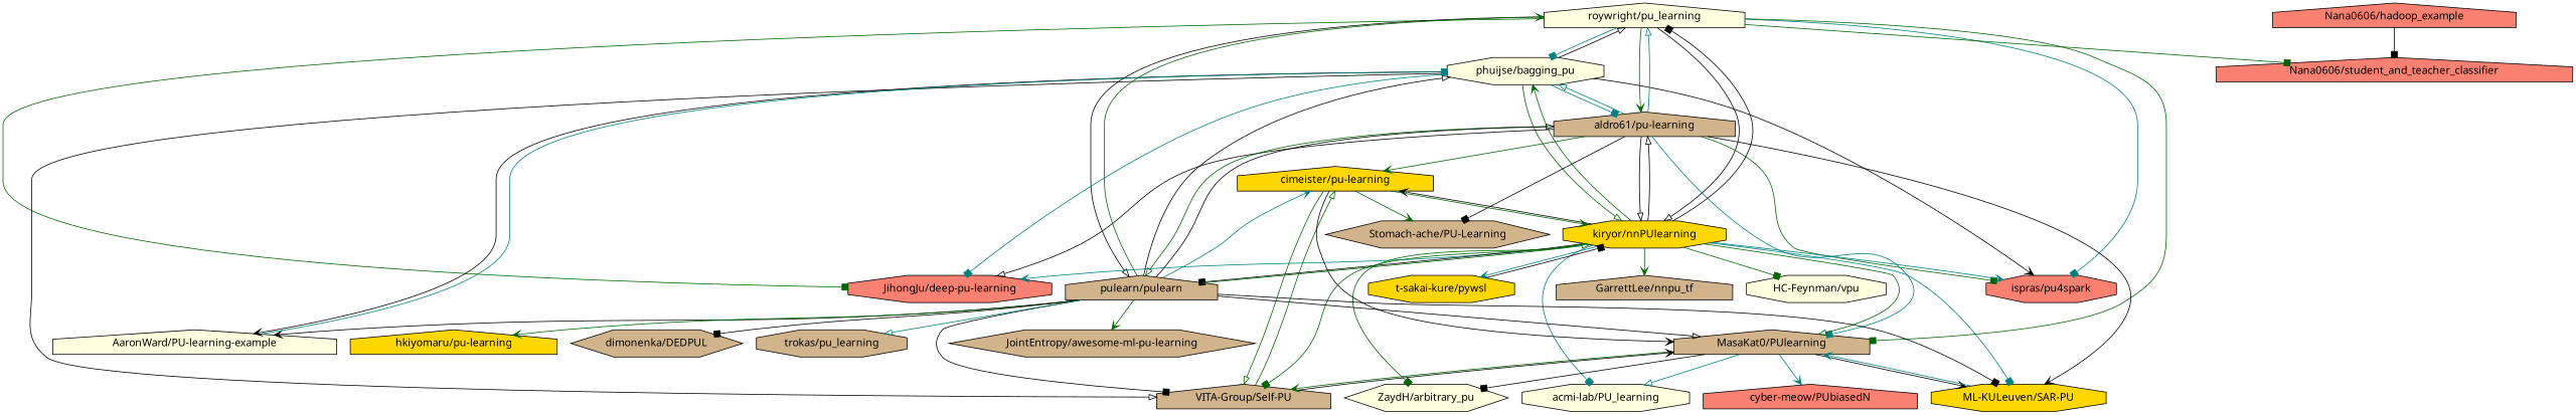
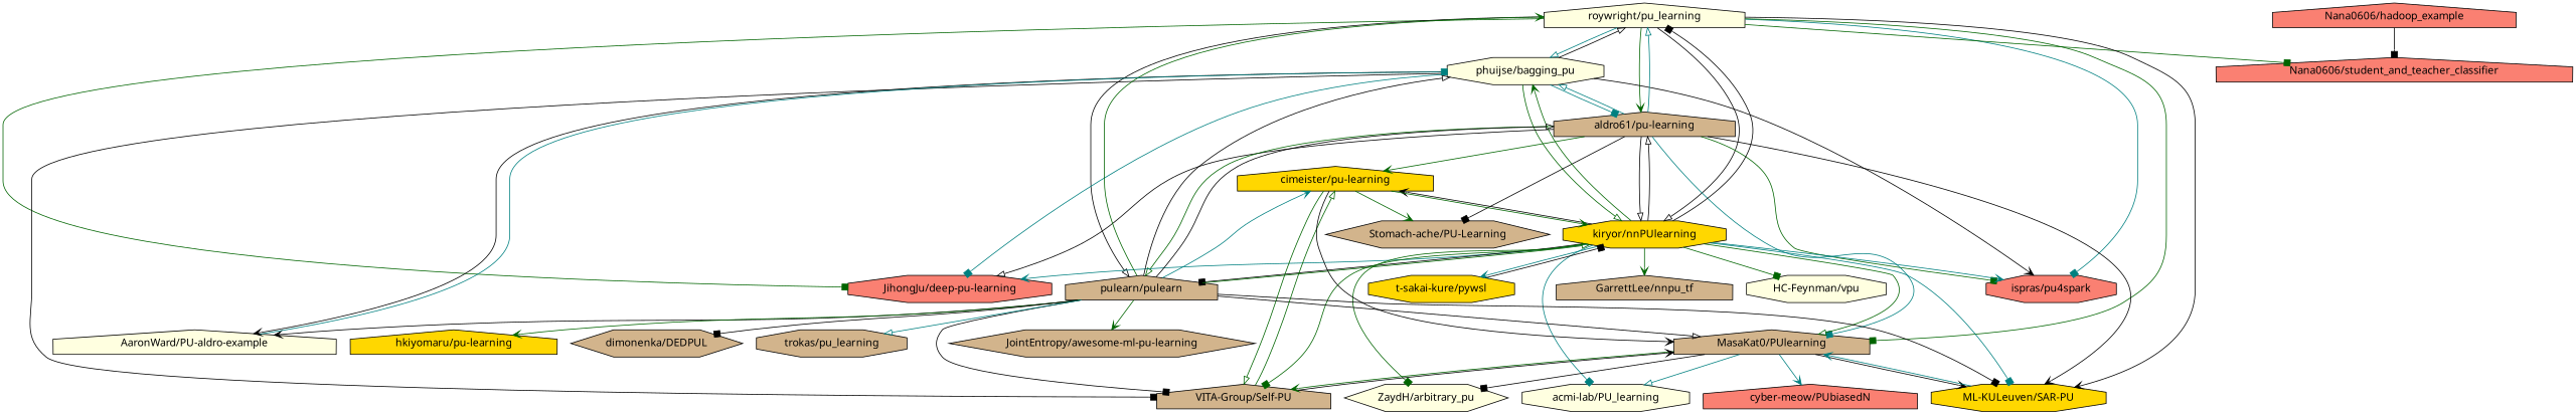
  digraph {
    fontname="Noto Sans"
    node [fillcolor=tan fontname="Noto Sans" shape=house style=filled]
    edge [arrowhead=box color=black fontname="Noto Sans"]
    "roywright/pu_learning" [fillcolor=lightyellow l="4.603,46.62"]
    "phuijse/bagging_pu" [fillcolor=lightyellow l="4.613,46.626" shape=octagon]
    "aldro61/pu-learning" [l="4.623,46.616"]
    "kiryor/nnPUlearning" [fillcolor=gold l="4.64,46.62" shape=octagon]
    "JihongJu/deep-pu-learning" [fillcolor=salmon l="4.613,46.638" shape=octagon]
    "pulearn/pulearn" [l="4.603,46.604"]
    "ispras/pu4spark" [fillcolor=salmon l="4.627,46.635" shape=octagon]
    "Nana0606/student_and_teacher_classifier" [fillcolor=salmon l="4.569,46.636"]
    "MasaKat0/PUlearning" [l="4.631,46.604"]
    "ML-KULeuven/SAR-PU" [fillcolor=gold l="4.619,46.605" shape=octagon]
    "VITA-Group/Self-PU" [l="4.624,46.596"]
-   "AaronWard/PU-learning-example" [fillcolor=lightyellow l="4.586,46.622"]
+   "AaronWard/PU-learning-example" [fillcolor=lightyellow l="4.586,46.622" label="AaronWard/PU-aldro-example"]
    "cimeister/pu-learning" [fillcolor=gold l="4.643,46.601"]
    "Stomach-ache/PU-Learning" [l="4.653,46.61" shape=hexagon]
    "t-sakai-kure/pywsl" [fillcolor=gold l="4.656,46.642" shape=octagon]
    "ZaydH/arbitrary_pu" [fillcolor=lightyellow l="4.66,46.603" shape=hexagon]
    "GarrettLee/nnpu_tf" [l="4.673,46.615"]
    "acmi-lab/PU_learning" [fillcolor=lightyellow l="4.682,46.627" shape=octagon]
    "HC-Feynman/vpu" [fillcolor=lightyellow l="4.665,46.63" shape=octagon]
    "JointEntropy/awesome-ml-pu-learning" [l="4.563,46.603" shape=hexagon]
    "hkiyomaru/pu-learning" [fillcolor=gold l="4.597,46.58"]
    "dimonenka/DEDPUL" [l="4.585,46.588" shape=hexagon]
    "trokas/pu_learning" [l="4.576,46.596" shape=octagon]
    "cyber-meow/PUbiasedN" [fillcolor=salmon l="4.646,46.582"]
    "Nana0606/hadoop_example" [fillcolor=salmon l="4.546,46.646"]
-   "roywright/pu_learning" -> "phuijse/bagging_pu" [color=teal]
+   "roywright/pu_learning" -> "phuijse/bagging_pu" [arrowhead=onormal color=teal]
    "roywright/pu_learning" -> "aldro61/pu-learning" [arrowhead=vee color=darkgreen]
    "roywright/pu_learning" -> "kiryor/nnPUlearning" [arrowhead=onormal]
    "roywright/pu_learning" -> "JihongJu/deep-pu-learning" [color=darkgreen]
    "roywright/pu_learning" -> "pulearn/pulearn" [arrowhead=onormal]
    "roywright/pu_learning" -> "ispras/pu4spark" [color=teal]
    "roywright/pu_learning" -> "Nana0606/student_and_teacher_classifier" [color=darkgreen]
    "roywright/pu_learning" -> "MasaKat0/PUlearning" [color=darkgreen]
+   "roywright/pu_learning" -> "ML-KULeuven/SAR-PU" [arrowhead=vee]
    "phuijse/bagging_pu" -> "roywright/pu_learning" [arrowhead=onormal]
    "phuijse/bagging_pu" -> "aldro61/pu-learning" [color=teal]
    "phuijse/bagging_pu" -> "kiryor/nnPUlearning" [arrowhead=onormal color=darkgreen]
    "phuijse/bagging_pu" -> "JihongJu/deep-pu-learning" [color=teal]
    "phuijse/bagging_pu" -> "ispras/pu4spark" [arrowhead=vee]
-   "phuijse/bagging_pu" -> "VITA-Group/Self-PU" [arrowhead=onormal]
+   "phuijse/bagging_pu" -> "VITA-Group/Self-PU"
    "phuijse/bagging_pu" -> "AaronWard/PU-learning-example" [arrowhead=vee]
    "aldro61/pu-learning" -> "roywright/pu_learning" [arrowhead=onormal color=teal]
    "aldro61/pu-learning" -> "phuijse/bagging_pu" [arrowhead=onormal color=teal]
    "aldro61/pu-learning" -> "kiryor/nnPUlearning" [arrowhead=onormal]
    "aldro61/pu-learning" -> "JihongJu/deep-pu-learning" [arrowhead=onormal]
    "aldro61/pu-learning" -> "pulearn/pulearn" [arrowhead=onormal color=darkgreen]
    "aldro61/pu-learning" -> "ispras/pu4spark" [color=darkgreen]
    "aldro61/pu-learning" -> "MasaKat0/PUlearning" [color=teal]
    "aldro61/pu-learning" -> "ML-KULeuven/SAR-PU" [arrowhead=vee]
    "aldro61/pu-learning" -> "cimeister/pu-learning" [arrowhead=vee color=darkgreen]
    "aldro61/pu-learning" -> "Stomach-ache/PU-Learning"
    "kiryor/nnPUlearning" -> "roywright/pu_learning"
    "kiryor/nnPUlearning" -> "phuijse/bagging_pu" [arrowhead=vee color=darkgreen]
    "kiryor/nnPUlearning" -> "aldro61/pu-learning" [arrowhead=onormal]
    "kiryor/nnPUlearning" -> "JihongJu/deep-pu-learning" [arrowhead=vee color=teal]
    "kiryor/nnPUlearning" -> "pulearn/pulearn"
    "kiryor/nnPUlearning" -> "ispras/pu4spark" [arrowhead=vee color=teal]
    "kiryor/nnPUlearning" -> "MasaKat0/PUlearning" [arrowhead=onormal color=darkgreen]
    "kiryor/nnPUlearning" -> "ML-KULeuven/SAR-PU" [color=teal]
    "kiryor/nnPUlearning" -> "VITA-Group/Self-PU" [color=darkgreen]
    "kiryor/nnPUlearning" -> "cimeister/pu-learning" [arrowhead=vee]
    "kiryor/nnPUlearning" -> "t-sakai-kure/pywsl" [arrowhead=vee color=teal]
    "kiryor/nnPUlearning" -> "ZaydH/arbitrary_pu" [color=darkgreen]
    "kiryor/nnPUlearning" -> "GarrettLee/nnpu_tf" [arrowhead=vee color=darkgreen]
    "kiryor/nnPUlearning" -> "acmi-lab/PU_learning" [color=teal]
    "kiryor/nnPUlearning" -> "HC-Feynman/vpu" [color=darkgreen]
    "pulearn/pulearn" -> "roywright/pu_learning" [arrowhead=vee color=darkgreen]
    "pulearn/pulearn" -> "phuijse/bagging_pu" [arrowhead=onormal]
    "pulearn/pulearn" -> "aldro61/pu-learning" [arrowhead=onormal]
    "pulearn/pulearn" -> "kiryor/nnPUlearning" [arrowhead=onormal color=darkgreen]
    "pulearn/pulearn" -> "MasaKat0/PUlearning" [arrowhead=onormal]
    "pulearn/pulearn" -> "ML-KULeuven/SAR-PU"
    "pulearn/pulearn" -> "VITA-Group/Self-PU"
    "pulearn/pulearn" -> "AaronWard/PU-learning-example" [arrowhead=vee]
    "pulearn/pulearn" -> "cimeister/pu-learning" [arrowhead=vee color=teal]
    "pulearn/pulearn" -> "JointEntropy/awesome-ml-pu-learning" [arrowhead=vee color=darkgreen]
    "pulearn/pulearn" -> "hkiyomaru/pu-learning" [arrowhead=vee color=darkgreen]
    "pulearn/pulearn" -> "dimonenka/DEDPUL"
    "pulearn/pulearn" -> "trokas/pu_learning" [arrowhead=onormal color=teal]
    "MasaKat0/PUlearning" -> "ML-KULeuven/SAR-PU" [arrowhead=vee]
    "MasaKat0/PUlearning" -> "VITA-Group/Self-PU" [arrowhead=vee color=darkgreen]
    "MasaKat0/PUlearning" -> "ZaydH/arbitrary_pu"
    "MasaKat0/PUlearning" -> "acmi-lab/PU_learning" [arrowhead=onormal color=teal]
    "MasaKat0/PUlearning" -> "cyber-meow/PUbiasedN" [arrowhead=vee color=teal]
    "ML-KULeuven/SAR-PU" -> "MasaKat0/PUlearning" [arrowhead=vee color=teal]
    "VITA-Group/Self-PU" -> "MasaKat0/PUlearning" [arrowhead=vee]
    "VITA-Group/Self-PU" -> "cimeister/pu-learning" [arrowhead=onormal color=darkgreen]
    "AaronWard/PU-learning-example" -> "phuijse/bagging_pu" [color=teal]
    "cimeister/pu-learning" -> "kiryor/nnPUlearning" [arrowhead=vee color=darkgreen]
    "cimeister/pu-learning" -> "MasaKat0/PUlearning" [arrowhead=vee]
    "cimeister/pu-learning" -> "VITA-Group/Self-PU" [arrowhead=onormal color=darkgreen]
    "cimeister/pu-learning" -> "Stomach-ache/PU-Learning" [arrowhead=vee color=darkgreen]
    "t-sakai-kure/pywsl" -> "kiryor/nnPUlearning"
    "Nana0606/hadoop_example" -> "Nana0606/student_and_teacher_classifier"
  }
